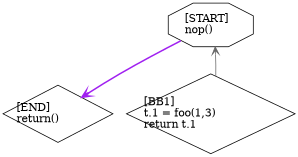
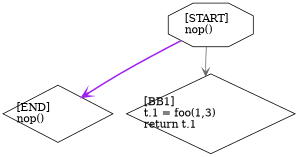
  digraph {
    node [shape=diamond]
    edge [arrowhead=vee]
-   n1 [label="[END]\lreturn()\l"]
+   n1 [label="[END]\lnop()\l"]
    n2 [label="[START]\lnop()\l" shape=octagon]
    n3 [label="[BB1]\lt.1 = foo(1,3)\lreturn t.1\l"]
    n2 -> n1 [color=purple style=bold]
-   n3 -> n2 [color=gray40 style=solid]
+   n2 -> n3 [color=gray40 style=solid]
  }
